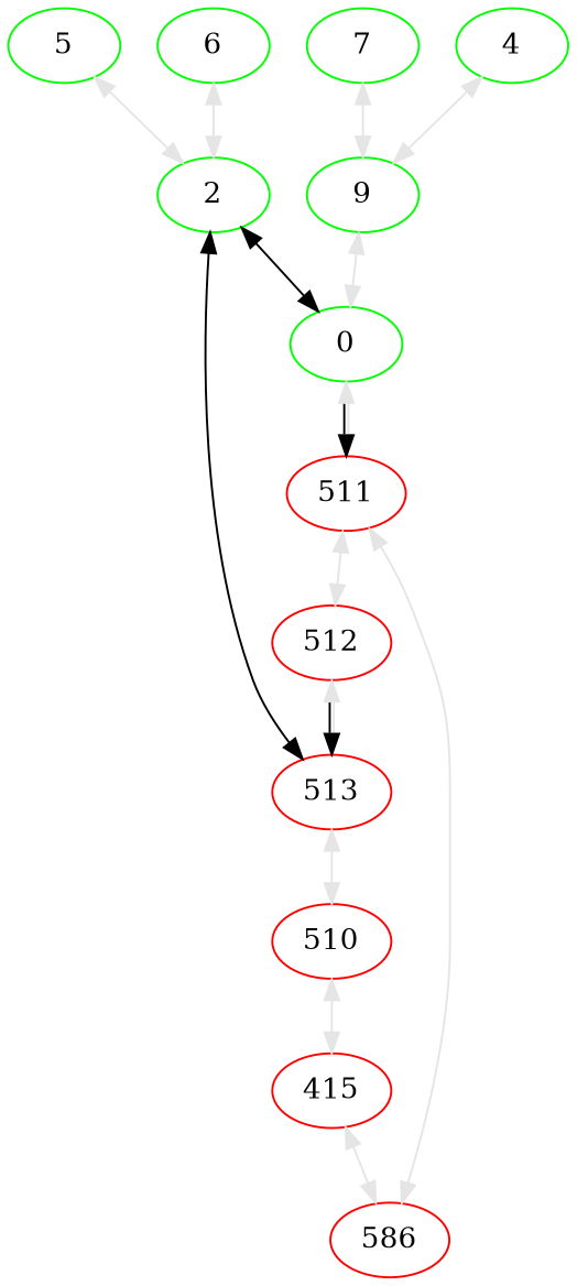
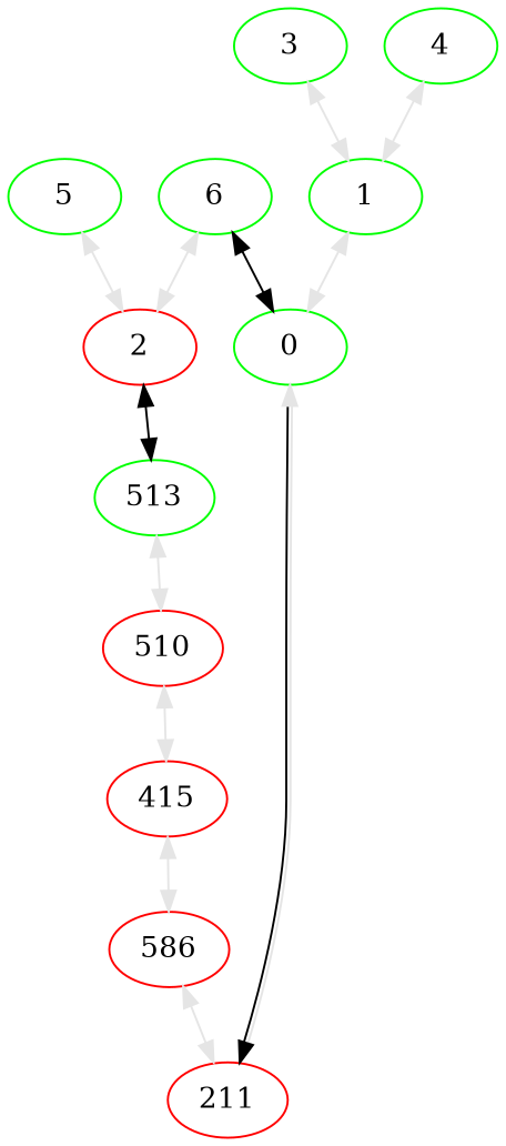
  digraph {
    node [color=green]
    edge [color=gray90 dir=both]
    n1 [label=0]
-   n2 [color=red label=511]
-   n3 [color=red label=512]
-   n4 [label=9]
-   n5 [label=2]
-   n6 [color=red label=513]
+   n2 [color=red label=211]
+   n4 [label=1]
+   n5 [color=red label=2]
+   n6 [label=513]
    n7 [color=red label=510]
-   n8 [label=7]
+   n8 [label=3]
    n9 [label=4]
    n10 [label=5]
    n11 [label=6]
    n12 [color=red label=415]
    n13 [color=red label=586]
    n1 -> n2 [color="black:gray90"]
-   n2 -> n3
-   n3 -> n6 [color="black:gray90"]
    n4 -> n1
-   n5 -> n1 [color=""]
+   n11 -> n1 [color=""]
    n5 -> n6 [color=""]
    n6 -> n7
    n7 -> n12
    n8 -> n4
    n9 -> n4
    n10 -> n5
    n11 -> n5
    n12 -> n13
    n13 -> n2
  }
